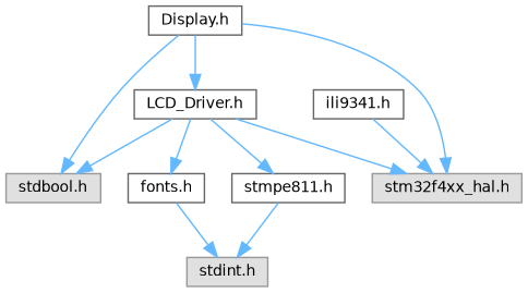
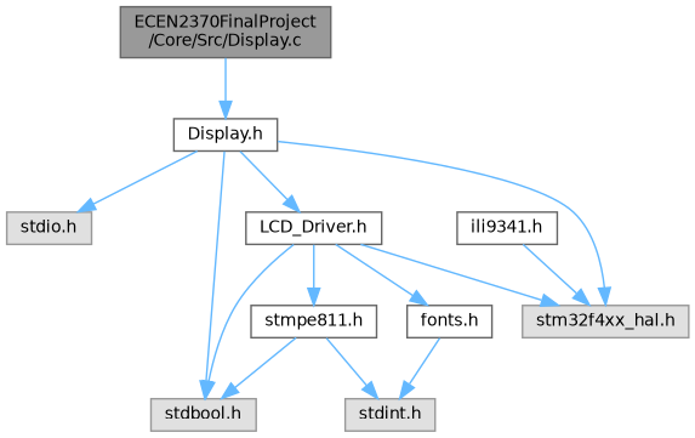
  digraph {
    node [color=grey40 fillcolor=white fontname=Helvetica fontsize=10 shape=box style=filled]
    edge [color=steelblue1 fontname=Helvetica fontsize=10 labelfontname=Helvetica labelfontsize=10 style=solid]
+   n1 [color=gray40 fillcolor=grey60 fontcolor=black height=0.2 label="ECEN2370FinalProject\l/Core/Src/Display.c" width=0.4]
    n2 [height=0.2 label="Display.h" width=0.4]
    n3 [color=grey60 fillcolor="#E0E0E0" height=0.2 label="stm32f4xx_hal.h" width=0.4]
+   n4 [color=grey60 fillcolor="#E0E0E0" height=0.2 label="stdio.h" width=0.4]
    n5 [color=grey60 fillcolor="#E0E0E0" height=0.2 label="stdbool.h" width=0.4]
    n6 [height=0.2 label="LCD_Driver.h" width=0.4]
    n7 [height=0.2 label="fonts.h" width=0.4]
    n8 [height=0.2 label="stmpe811.h" width=0.4]
    n9 [height=0.2 label="ili9341.h" width=0.4]
    n10 [color=grey60 fillcolor="#E0E0E0" height=0.2 label="stdint.h" width=0.4]
+   n1 -> n2
    n2 -> n3
+   n2 -> n4
    n2 -> n5
    n2 -> n6
    n6 -> n3
    n6 -> n5
    n6 -> n7
    n6 -> n8
    n7 -> n10
+   n8 -> n5
    n8 -> n10
    n9 -> n3
  }
